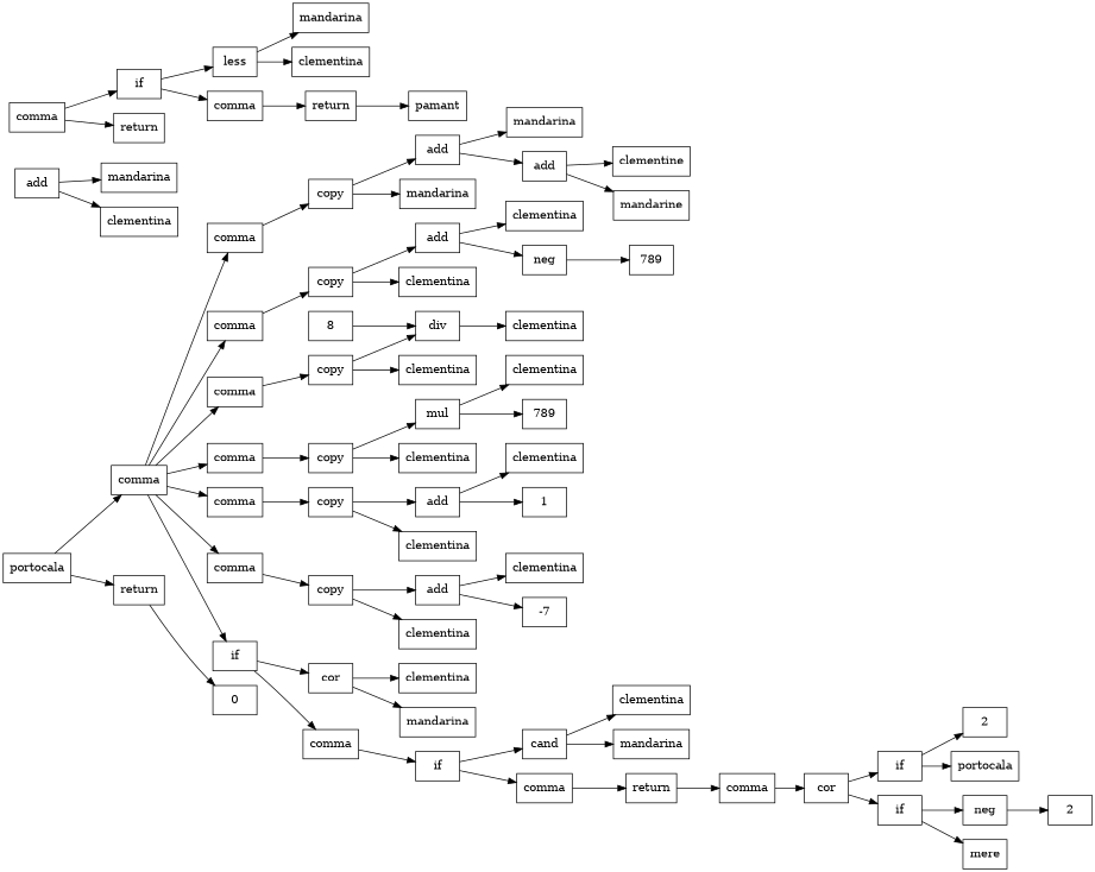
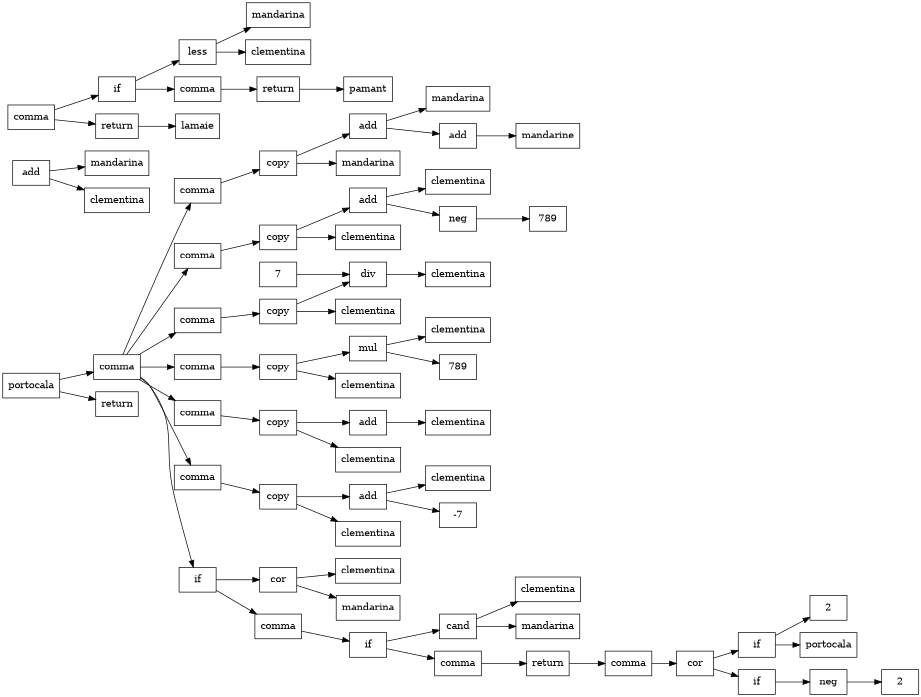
  digraph {
    rankdir=LR
    node [shape=box]
    n1 [label=portocala]
    n2 [label=comma]
    n3 [label=return]
    n4 [label=comma]
    n5 [label=comma]
    n6 [label=comma]
    n7 [label=comma]
    n8 [label=comma]
    n9 [label=comma]
    n10 [label=if]
-   n11 [label=0]
    n12 [label=copy]
    n13 [label=copy]
    n14 [label=copy]
    n15 [label=copy]
    n16 [label=copy]
    n17 [label=copy]
    n18 [label=cor]
    n19 [label=comma]
    n20 [label=add]
    n21 [label=mandarina]
    n22 [label=add]
    n23 [label=clementina]
    n24 [label=div]
    n25 [label=clementina]
    n26 [label=mul]
    n27 [label=clementina]
    n28 [label=add]
    n29 [label=clementina]
    n30 [label=add]
    n31 [label=clementina]
    n32 [label=clementina]
    n33 [label=mandarina]
    n34 [label=if]
    n35 [label=add]
    n36 [label=mandarina]
    n37 [label=clementina]
    n38 [label=comma]
    n39 [label=if]
    n40 [label=return]
    n41 [label=mandarina]
    n42 [label=add]
    n43 [label=clementina]
    n44 [label=neg]
    n45 [label=clementina]
    n46 [label=clementina]
    n47 [label=789]
    n48 [label=clementina]
-   n49 [label=1]
    n50 [label=clementina]
    n51 [label=-7]
    n52 [label=cand]
    n53 [label=comma]
    n54 [label=less]
    n55 [label=comma]
-   n57 [label=clementine]
+   n56 [label=lamaie]
    n58 [label=mandarine]
    n59 [label=789]
-   n60 [label=8]
+   n60 [label=7]
    n61 [label=clementina]
    n62 [label=mandarina]
    n63 [label=return]
    n64 [label=mandarina]
    n65 [label=clementina]
    n66 [label=return]
    n67 [label=comma]
    n68 [label=pamant]
    n69 [label=cor]
    n70 [label=if]
    n71 [label=if]
    n72 [label=2]
    n73 [label=portocala]
    n74 [label=neg]
-   n75 [label=mere]
    n76 [label=2]
    n1 -> n2
    n1 -> n3
    n2 -> n4
    n2 -> n5
    n2 -> n6
    n2 -> n7
    n2 -> n8
    n2 -> n9
    n2 -> n10
-   n3 -> n11
    n4 -> n12
    n5 -> n13
    n6 -> n14
    n7 -> n15
    n8 -> n16
    n9 -> n17
    n10 -> n18
    n10 -> n19
    n12 -> n20
    n12 -> n21
    n13 -> n22
    n13 -> n23
    n14 -> n24
    n14 -> n25
    n15 -> n26
    n15 -> n27
    n16 -> n28
    n16 -> n29
    n17 -> n30
    n17 -> n31
    n18 -> n32
    n18 -> n33
    n19 -> n34
    n20 -> n41
    n20 -> n42
    n22 -> n43
    n22 -> n44
    n24 -> n45
    n26 -> n46
    n26 -> n47
    n28 -> n48
-   n28 -> n49
    n30 -> n50
    n30 -> n51
    n34 -> n52
    n34 -> n53
    n35 -> n36
    n35 -> n37
    n38 -> n39
    n38 -> n40
    n39 -> n54
    n39 -> n55
-   n42 -> n57
+   n40 -> n56
    n42 -> n58
    n44 -> n59
    n52 -> n61
    n52 -> n62
    n53 -> n63
    n54 -> n64
    n54 -> n65
    n55 -> n66
    n60 -> n24
    n63 -> n67
    n66 -> n68
    n67 -> n69
    n69 -> n70
    n69 -> n71
    n70 -> n72
    n70 -> n73
    n71 -> n74
-   n71 -> n75
    n74 -> n76
  }
